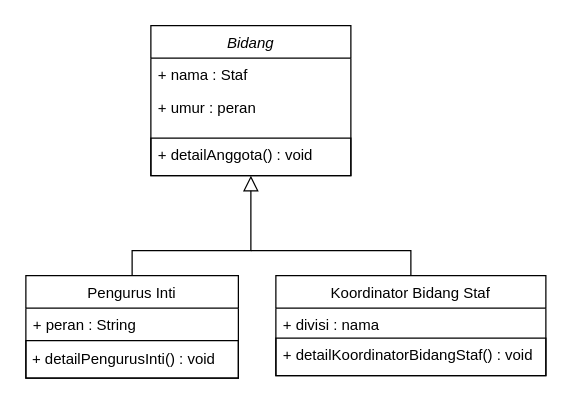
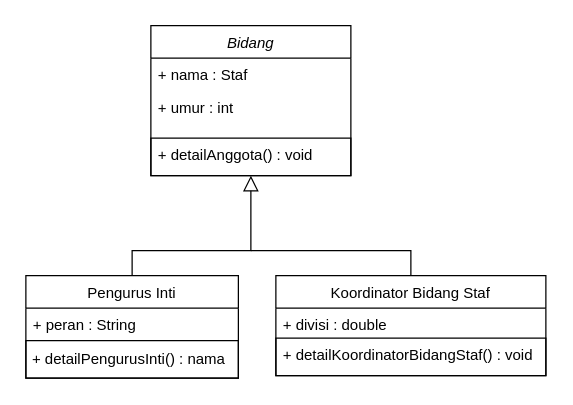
  <mxCell id="0" />
  <mxCell id="1" parent="0" />
  <mxCell id="2" value="Bidang" style="swimlane;fontStyle=2;align=center;verticalAlign=top;childLayout=stackLayout;horizontal=1;startSize=26;horizontalStack=0;resizeParent=1;resizeLast=0;collapsible=1;marginBottom=0;rounded=0;shadow=0;strokeWidth=1;swimlaneLine=1;glass=0;" parent="1" vertex="1"><mxGeometry x="120" y="20" width="160" height="120" as="geometry"><mxRectangle x="230" y="140" width="160" height="26" as="alternateBounds" /></mxGeometry></mxCell>
  <mxCell id="3" value="+ nama : Staf" style="text;align=left;verticalAlign=top;spacingLeft=4;spacingRight=4;overflow=hidden;rotatable=0;points=[[0,0.5],[1,0.5]];portConstraint=eastwest;" parent="2" vertex="1"><mxGeometry y="26" width="160" height="26" as="geometry" /></mxCell>
- <mxCell id="4" value="+ umur : peran" style="text;align=left;verticalAlign=top;spacingLeft=4;spacingRight=4;overflow=hidden;rotatable=0;points=[[0,0.5],[1,0.5]];portConstraint=eastwest;rounded=0;shadow=0;html=0;" parent="2" vertex="1"><mxGeometry y="52" width="160" height="38" as="geometry" /></mxCell>
+ <mxCell id="4" value="+ umur : int" style="text;align=left;verticalAlign=top;spacingLeft=4;spacingRight=4;overflow=hidden;rotatable=0;points=[[0,0.5],[1,0.5]];portConstraint=eastwest;rounded=0;shadow=0;html=0;" parent="2" vertex="1"><mxGeometry y="52" width="160" height="38" as="geometry" /></mxCell>
  <mxCell id="5" value="+ detailAnggota() : void" style="text;align=left;verticalAlign=top;spacingLeft=4;spacingRight=4;overflow=hidden;rotatable=0;points=[[0,0.5],[1,0.5]];portConstraint=eastwest;rounded=0;shadow=0;html=0;strokeColor=default;" parent="2" vertex="1"><mxGeometry y="90" width="160" height="30" as="geometry" /></mxCell>
  <mxCell id="6" value="Pengurus Inti" style="swimlane;fontStyle=0;align=center;verticalAlign=top;childLayout=stackLayout;horizontal=1;startSize=26;horizontalStack=0;resizeParent=1;resizeLast=0;collapsible=1;marginBottom=0;rounded=0;shadow=0;strokeWidth=1;" parent="1" vertex="1"><mxGeometry x="20" y="220" width="170" height="82" as="geometry"><mxRectangle x="340" y="380" width="170" height="26" as="alternateBounds" /></mxGeometry></mxCell>
  <mxCell id="7" value="+ peran : String" style="text;align=left;verticalAlign=top;spacingLeft=4;spacingRight=4;overflow=hidden;rotatable=0;points=[[0,0.5],[1,0.5]];portConstraint=eastwest;" parent="6" vertex="1"><mxGeometry y="26" width="170" height="26" as="geometry" /></mxCell>
- <mxCell id="8" value="&amp;nbsp;+ detailPengurusInti() : void" style="text;html=1;align=left;verticalAlign=middle;resizable=0;points=[];autosize=1;strokeColor=default;fillColor=none;" parent="6" vertex="1"><mxGeometry y="52" width="170" height="30" as="geometry" /></mxCell>
+ <mxCell id="8" value="&amp;nbsp;+ detailPengurusInti() : nama" style="text;html=1;align=left;verticalAlign=middle;resizable=0;points=[];autosize=1;strokeColor=default;fillColor=none;" parent="6" vertex="1"><mxGeometry y="52" width="170" height="30" as="geometry" /></mxCell>
  <mxCell id="9" value="" style="endArrow=block;endSize=10;endFill=0;shadow=0;strokeWidth=1;rounded=0;edgeStyle=elbowEdgeStyle;elbow=vertical;" parent="1" source="6" target="2" edge="1"><mxGeometry width="160" relative="1" as="geometry"><mxPoint x="30" y="383" as="sourcePoint" /><mxPoint x="130" y="281" as="targetPoint" /><Array as="points"><mxPoint x="200" y="200" /></Array></mxGeometry></mxCell>
  <mxCell id="10" value="Koordinator Bidang Staf" style="swimlane;fontStyle=0;align=center;verticalAlign=top;childLayout=stackLayout;horizontal=1;startSize=26;horizontalStack=0;resizeParent=1;resizeLast=0;collapsible=1;marginBottom=0;rounded=0;shadow=0;strokeWidth=1;" parent="1" vertex="1"><mxGeometry x="220" y="220" width="216" height="80" as="geometry"><mxRectangle x="550" y="140" width="160" height="26" as="alternateBounds" /></mxGeometry></mxCell>
- <mxCell id="11" value="+ divisi : nama" style="text;align=left;verticalAlign=top;spacingLeft=4;spacingRight=4;overflow=hidden;rotatable=0;points=[[0,0.5],[1,0.5]];portConstraint=eastwest;" parent="10" vertex="1"><mxGeometry y="26" width="216" height="24" as="geometry" /></mxCell>
+ <mxCell id="11" value="+ divisi : double" style="text;align=left;verticalAlign=top;spacingLeft=4;spacingRight=4;overflow=hidden;rotatable=0;points=[[0,0.5],[1,0.5]];portConstraint=eastwest;" parent="10" vertex="1"><mxGeometry y="26" width="216" height="24" as="geometry" /></mxCell>
  <mxCell id="12" value="+ detailKoordinatorBidangStaf() : void" style="text;align=left;verticalAlign=top;spacingLeft=4;spacingRight=4;overflow=hidden;rotatable=0;points=[[0,0.5],[1,0.5]];portConstraint=eastwest;strokeColor=default;" parent="10" vertex="1"><mxGeometry y="50" width="216" height="30" as="geometry" /></mxCell>
  <mxCell id="13" value="" style="endArrow=none;html=1;rounded=0;exitX=0.5;exitY=0;exitDx=0;exitDy=0;" parent="1" source="10" edge="1"><mxGeometry width="50" height="50" relative="1" as="geometry"><mxPoint x="460" y="200" as="sourcePoint" /><mxPoint x="200" y="200" as="targetPoint" /><Array as="points"><mxPoint x="328" y="200" /></Array></mxGeometry></mxCell>
